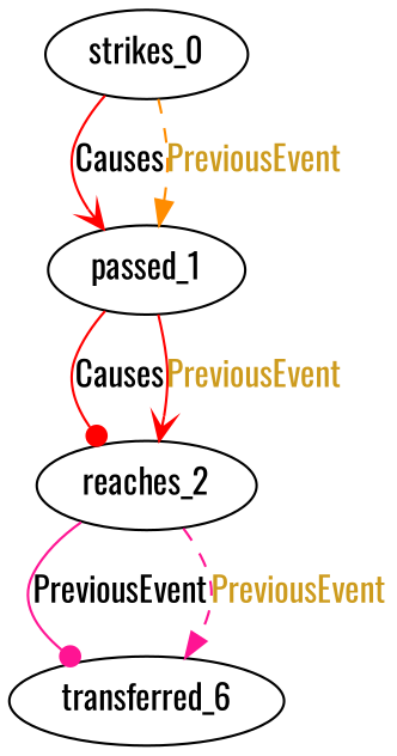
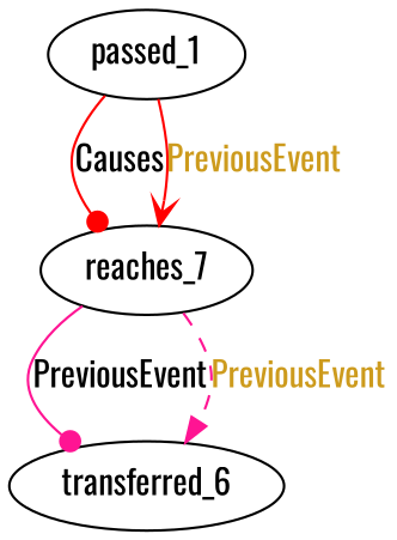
  digraph {
    fontname=Oswald
    rankdir=TB
    node [fontname=Oswald]
    edge [arrowhead=vee color=red fontcolor=black fontname=Oswald style=solid]
-   n1 [label=strikes_0]
    n2 [label=passed_1]
-   n3 [label=reaches_2]
+   n3 [label=reaches_7]
    n4 [label=transferred_6]
-   n1 -> n2 [label=Causes]
-   n1 -> n2 [arrowhead=normal color=darkorange fontcolor=goldenrod3 label=PreviousEvent style=dashed]
    n2 -> n3 [arrowhead=dot label=Causes]
    n2 -> n3 [fontcolor=goldenrod3 label=PreviousEvent]
    n3 -> n4 [arrowhead=dot color=deeppink label=PreviousEvent]
    n3 -> n4 [arrowhead=normal color=deeppink fontcolor=goldenrod3 label=PreviousEvent style=dashed]
  }
